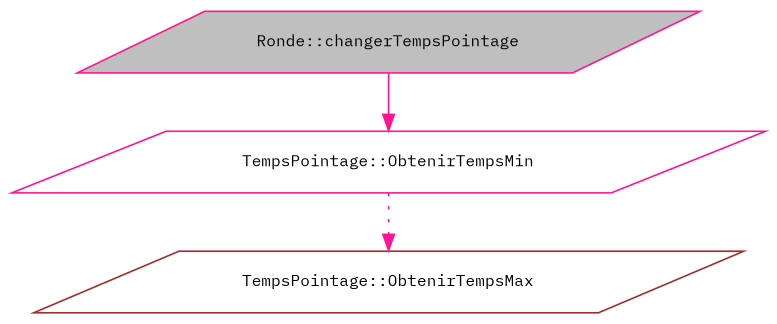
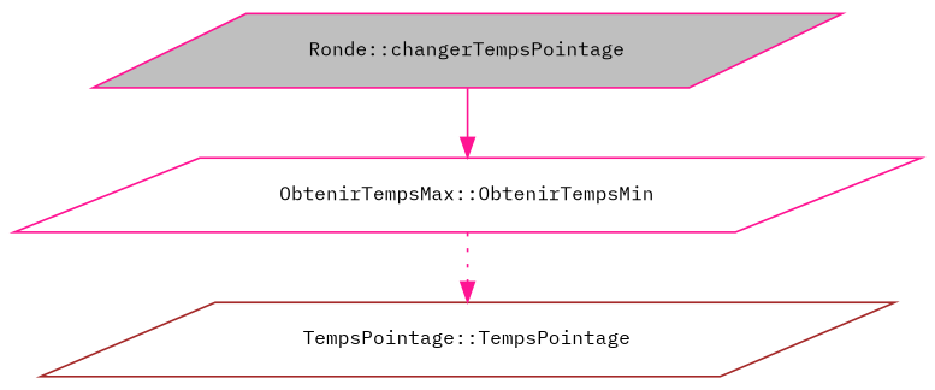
  digraph {
    fontname="IBM Plex Mono"
    rankdir=TB
    node [color=deeppink fillcolor=white fontname="IBM Plex Mono" fontsize=10 shape=parallelogram style=filled]
    edge [color=deeppink fontname="IBM Plex Mono" fontsize=10 labelfontname=Helvetica labelfontsize=10]
    n1 [fillcolor=grey75 fontcolor=black height=0.2 label="Ronde::changerTempsPointage" width=0.4]
-   n2 [height=0.2 label="TempsPointage::ObtenirTempsMin" width=0.4]
-   n3 [color=brown height=0.2 label="TempsPointage::ObtenirTempsMax" width=0.4]
+   n2 [height=0.2 label="ObtenirTempsMax::ObtenirTempsMin" width=0.4]
+   n3 [color=brown height=0.2 label="TempsPointage::TempsPointage" width=0.4]
    n1 -> n2 [style=solid]
    n2 -> n3 [style=dotted]
  }
